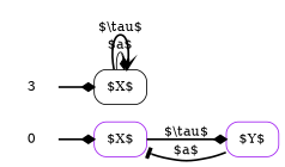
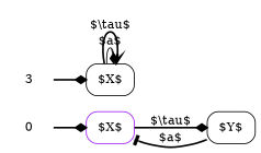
  digraph {
    rankdir=LR
    node [shape=box color=black style=rounded]
    edge [style=bold arrowhead=diamond]
    0 [shape=plaintext style=""]
    n2 [label="$X$" color=purple]
-   n3 [label="$Y$" color=purple]
+   n3 [label="$Y$"]
    3 [shape=plaintext style=""]
    n5 [label="$X$"]
    0 -> n2
    n2 -> n3 [label="$\\tau$"]
    n3 -> n2 [label="$a$" arrowhead=tee]
    3 -> n5
    n5 -> n5 [label="$a$" style=solid]
    n5 -> n5 [label="$\\tau$" arrowhead=vee]
  }
